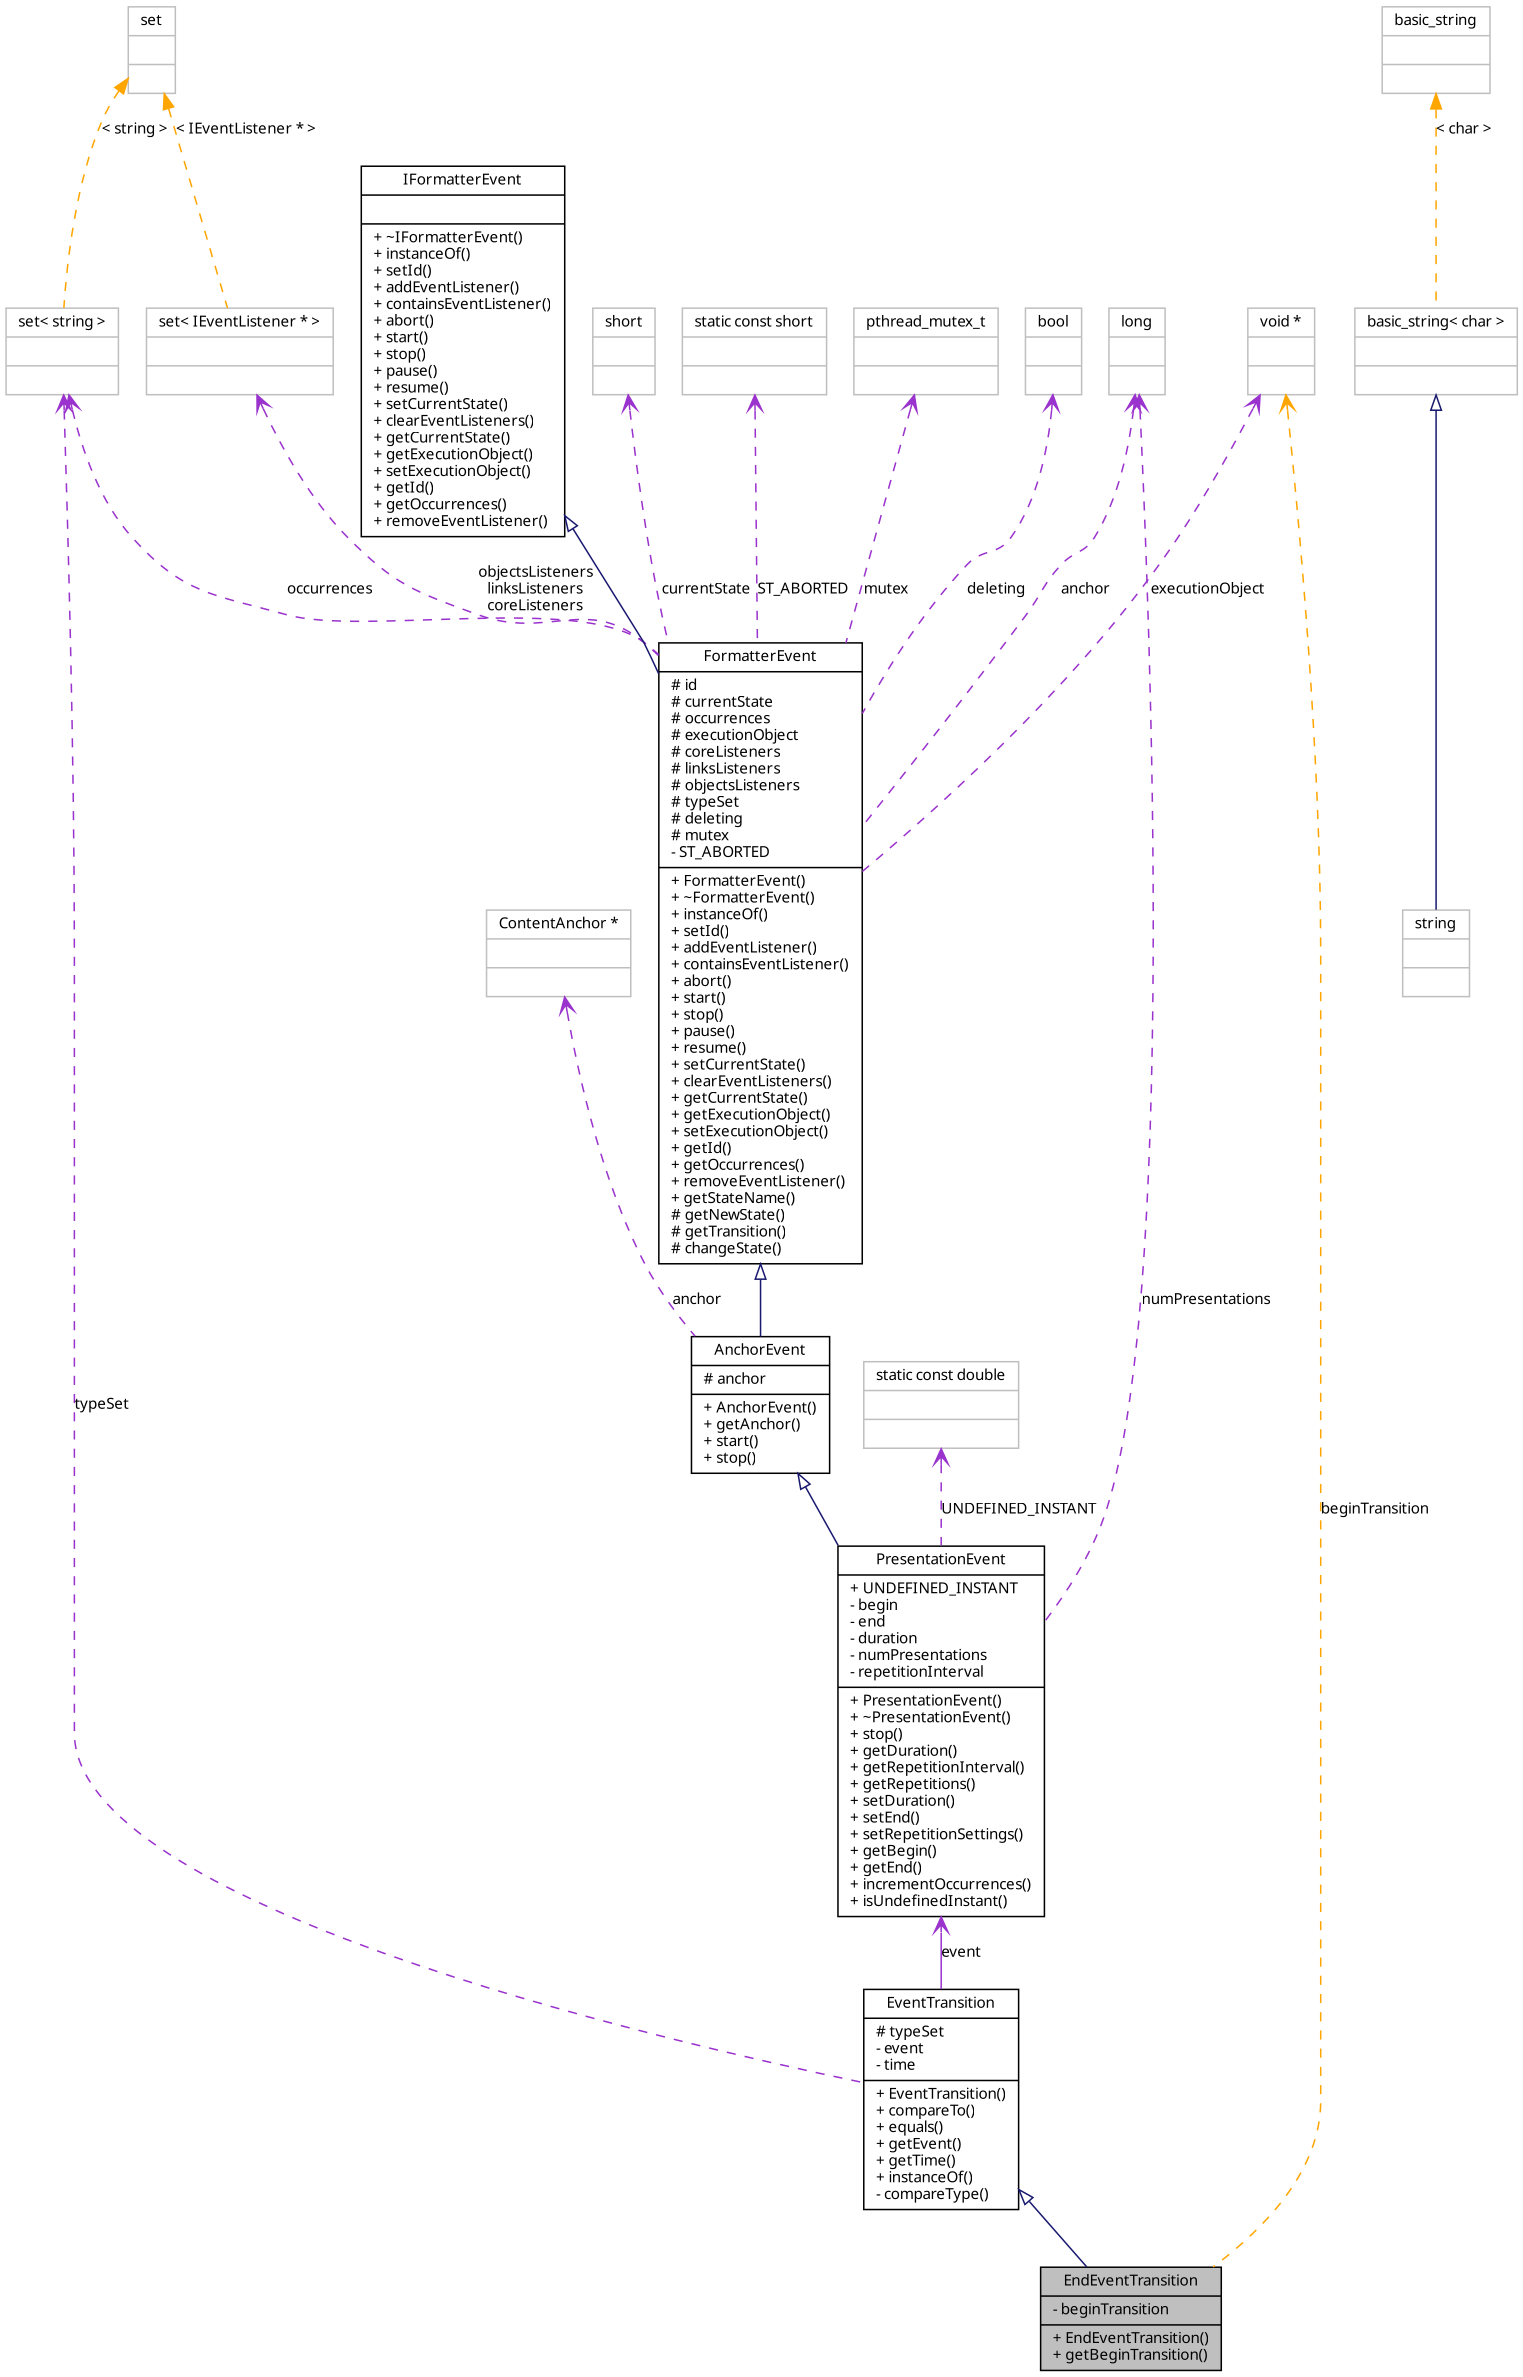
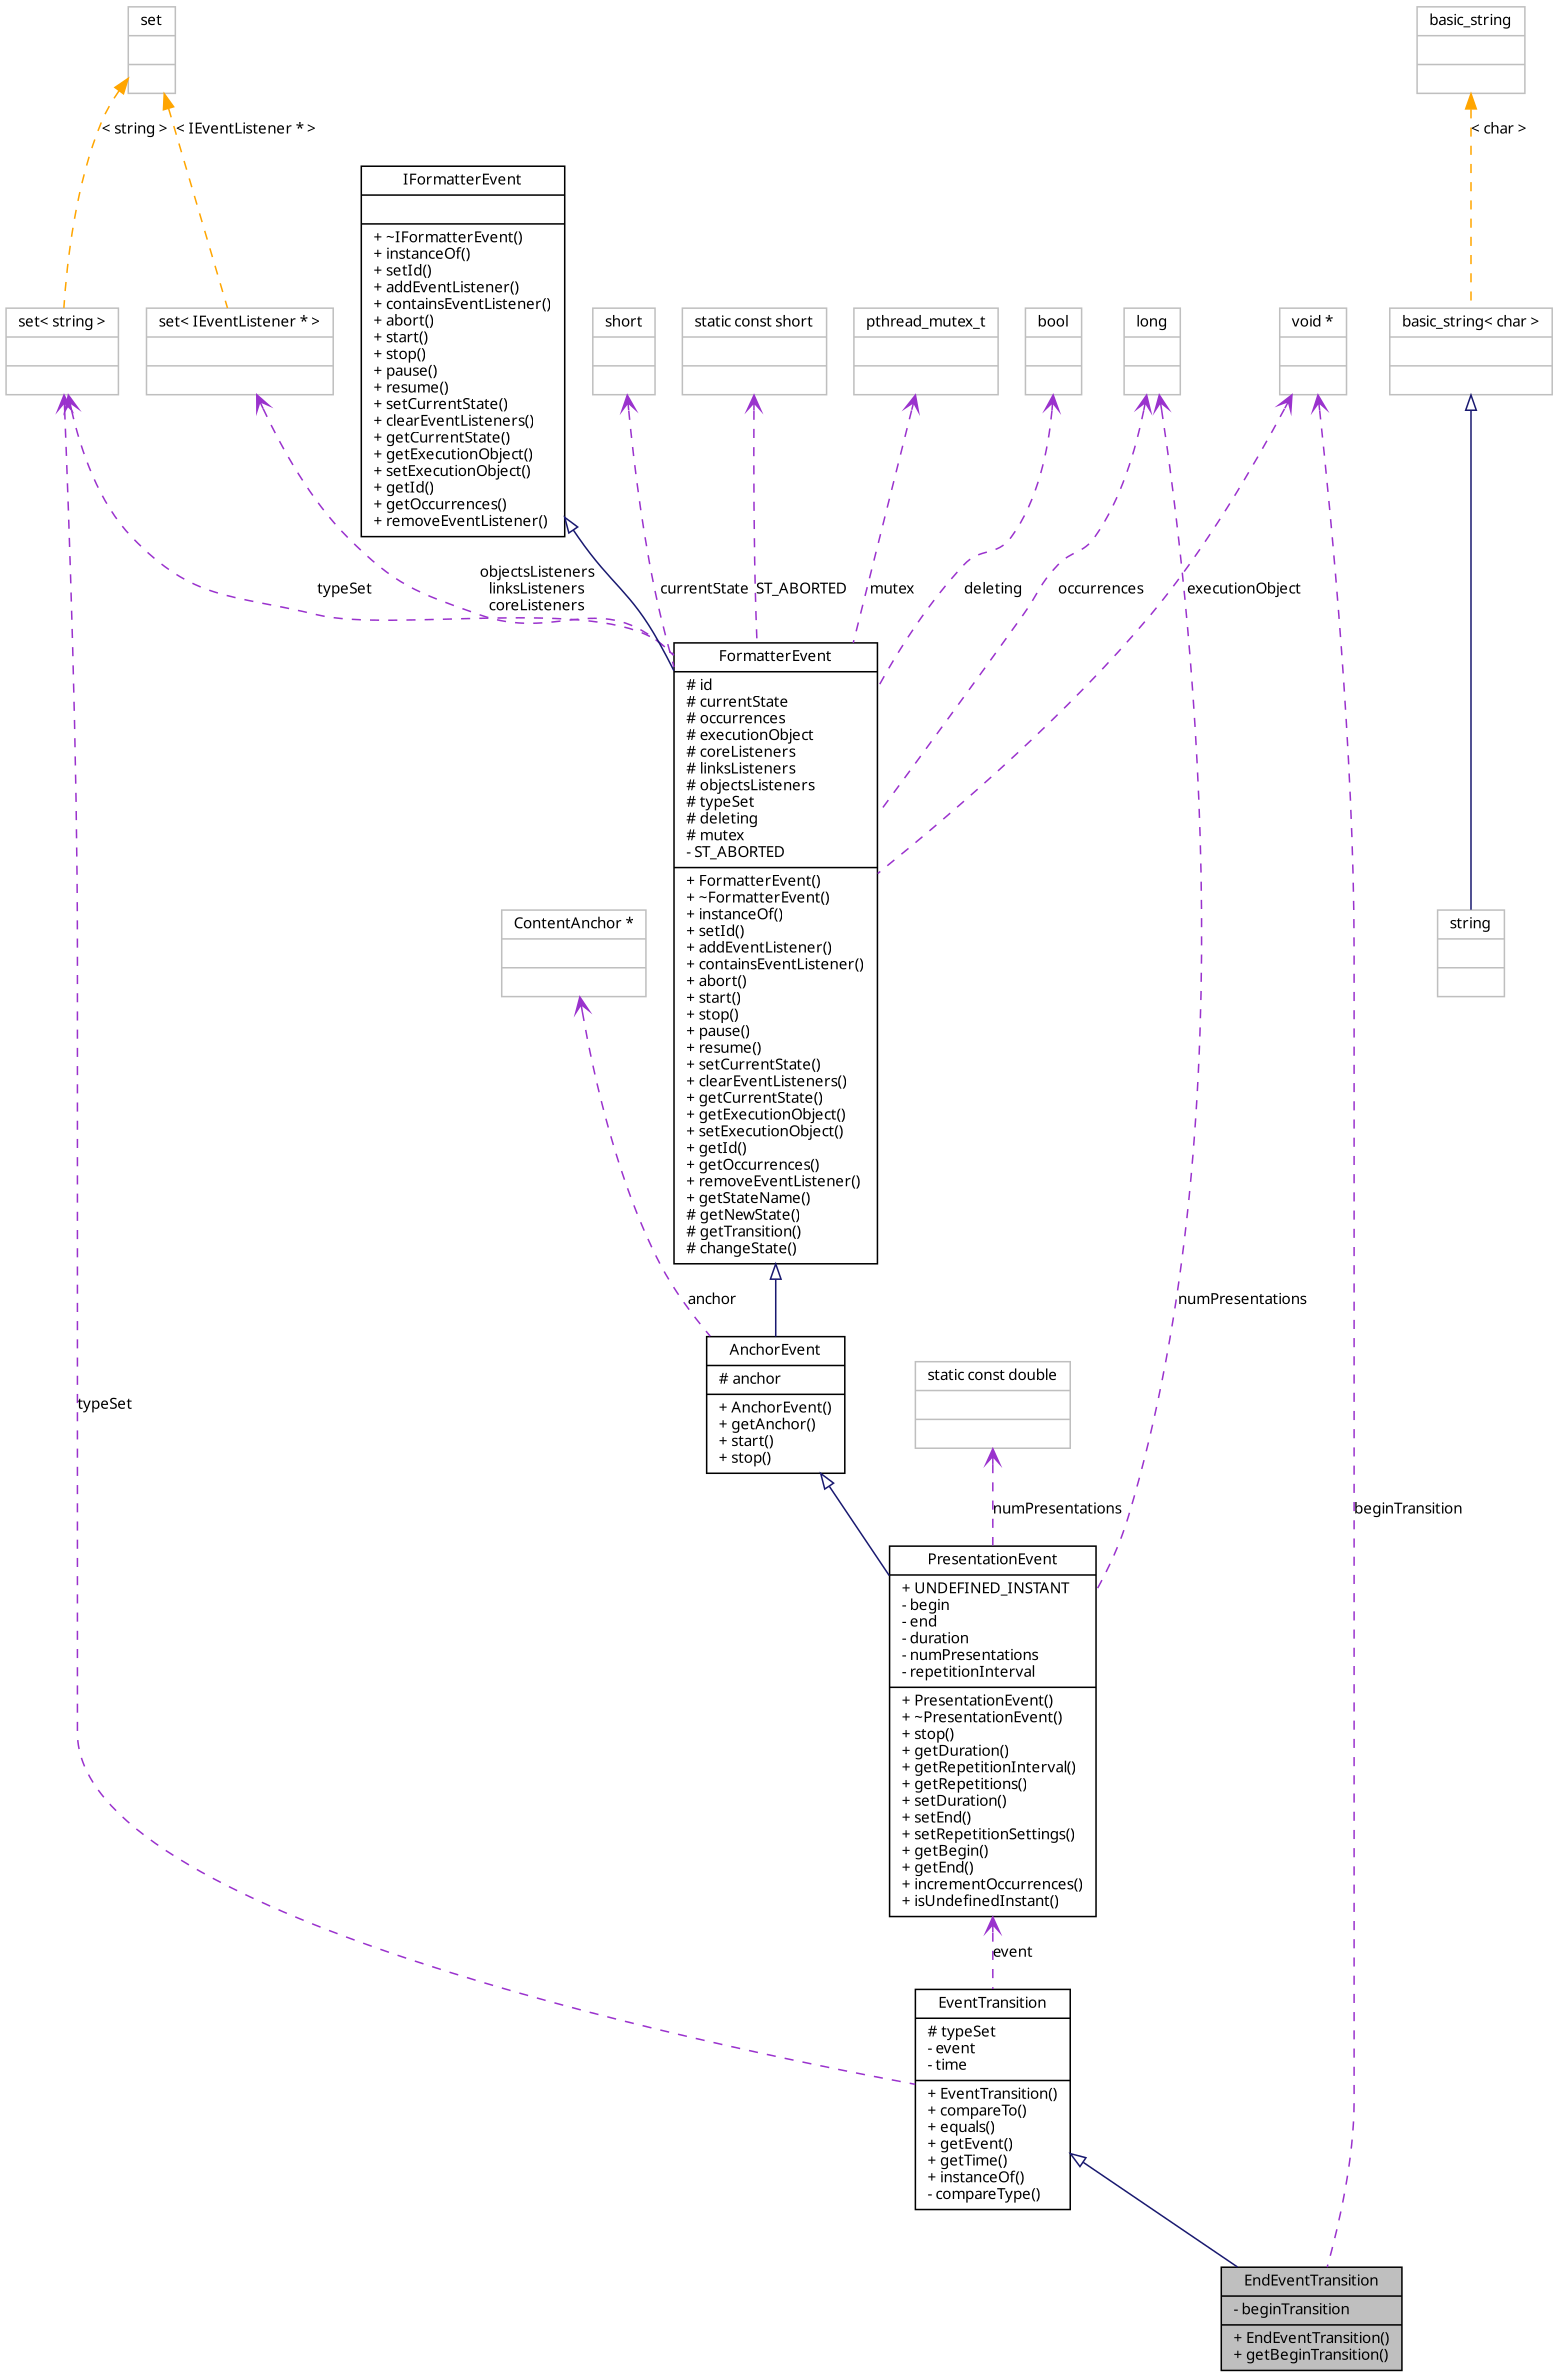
  digraph {
    node [color=grey75 fillcolor=white fontname="FreeSans.ttf" fontsize=10 shape=record style=filled]
    edge [arrowtail=open color=darkorchid3 dir=back fontname="FreeSans.ttf" fontsize=10 labelfontname="FreeSans.ttf" labelfontsize=10 style=dashed]
    n1 [color=black fillcolor=grey75 fontcolor=black height=0.2 label="{EndEventTransition\n|- beginTransition\l|+ EndEventTransition()\l+ getBeginTransition()\l}" width=0.4]
    n2 [color=black height=0.2 label="{EventTransition\n|# typeSet\l- event\l- time\l|+ EventTransition()\l+ compareTo()\l+ equals()\l+ getEvent()\l+ getTime()\l+ instanceOf()\l- compareType()\l}" width=0.4]
    n3 [color=black height=0.2 label="{PresentationEvent\n|+ UNDEFINED_INSTANT\l- begin\l- end\l- duration\l- numPresentations\l- repetitionInterval\l|+ PresentationEvent()\l+ ~PresentationEvent()\l+ stop()\l+ getDuration()\l+ getRepetitionInterval()\l+ getRepetitions()\l+ setDuration()\l+ setEnd()\l+ setRepetitionSettings()\l+ getBegin()\l+ getEnd()\l+ incrementOccurrences()\l+ isUndefinedInstant()\l}" width=0.4]
    n4 [height=0.2 label="{set\< string \>\n||}" width=0.4]
    n5 [color=black height=0.2 label="{FormatterEvent\n|# id\l# currentState\l# occurrences\l# executionObject\l# coreListeners\l# linksListeners\l# objectsListeners\l# typeSet\l# deleting\l# mutex\l- ST_ABORTED\l|+ FormatterEvent()\l+ ~FormatterEvent()\l+ instanceOf()\l+ setId()\l+ addEventListener()\l+ containsEventListener()\l+ abort()\l+ start()\l+ stop()\l+ pause()\l+ resume()\l+ setCurrentState()\l+ clearEventListeners()\l+ getCurrentState()\l+ getExecutionObject()\l+ setExecutionObject()\l+ getId()\l+ getOccurrences()\l+ removeEventListener()\l+ getStateName()\l# getNewState()\l# getTransition()\l# changeState()\l}" width=0.4]
    n6 [color=black height=0.2 label="{AnchorEvent\n|# anchor\l|+ AnchorEvent()\l+ getAnchor()\l+ start()\l+ stop()\l}" width=0.4]
    n7 [height=0.2 label="{set\n||}" width=0.4]
    n8 [height=0.2 label="{set\< IEventListener * \>\n||}" width=0.4]
    n9 [color=black height=0.2 label="{IFormatterEvent\n||+ ~IFormatterEvent()\l+ instanceOf()\l+ setId()\l+ addEventListener()\l+ containsEventListener()\l+ abort()\l+ start()\l+ stop()\l+ pause()\l+ resume()\l+ setCurrentState()\l+ clearEventListeners()\l+ getCurrentState()\l+ getExecutionObject()\l+ setExecutionObject()\l+ getId()\l+ getOccurrences()\l+ removeEventListener()\l}" width=0.4]
    n10 [height=0.2 label="{short\n||}" width=0.4]
    n11 [height=0.2 label="{static const short\n||}" width=0.4]
    n12 [height=0.2 label="{pthread_mutex_t\n||}" width=0.4]
    n13 [height=0.2 label="{bool\n||}" width=0.4]
    n14 [height=0.2 label="{string\n||}" width=0.4]
    n15 [height=0.2 label="{basic_string\< char \>\n||}" width=0.4]
    n16 [height=0.2 label="{basic_string\n||}" width=0.4]
    n17 [height=0.2 label="{long\n||}" width=0.4]
    n18 [height=0.2 label="{void *\n||}" width=0.4]
    n19 [height=0.2 label="{ContentAnchor *\n||}" width=0.4]
    n20 [height=0.2 label="{static const double\n||}" width=0.4]
    n2 -> n1 [arrowtail=empty color=midnightblue style=solid]
-   n3 -> n2 [label=event style=solid]
+   n3 -> n2 [label=event]
    n4 -> n2 [label=typeSet]
-   n4 -> n5 [label=occurrences]
+   n4 -> n5 [label=typeSet]
    n5 -> n6 [arrowtail=empty color=midnightblue style=solid]
    n6 -> n3 [arrowtail=empty color=midnightblue style=solid]
    n7 -> n4 [color=orange label="\< string \>" arrowtail=""]
    n7 -> n8 [color=orange label="\< IEventListener * \>" arrowtail=""]
    n8 -> n5 [label="objectsListeners\nlinksListeners\ncoreListeners"]
    n9 -> n5 [arrowtail=empty color=midnightblue style=solid]
    n10 -> n5 [label=currentState]
    n11 -> n5 [label=ST_ABORTED]
    n12 -> n5 [label=mutex]
    n13 -> n5 [label=deleting]
    n15 -> n14 [arrowtail=empty color=midnightblue style=solid]
    n16 -> n15 [color=orange label="\< char \>" arrowtail=""]
    n17 -> n3 [label=numPresentations]
-   n17 -> n5 [label=anchor]
-   n18 -> n1 [color=orange label=beginTransition]
+   n17 -> n5 [label=occurrences]
+   n18 -> n1 [label=beginTransition]
    n18 -> n5 [label=executionObject]
    n19 -> n6 [label=anchor]
-   n20 -> n3 [label=UNDEFINED_INSTANT]
+   n20 -> n3 [label=numPresentations]
  }
